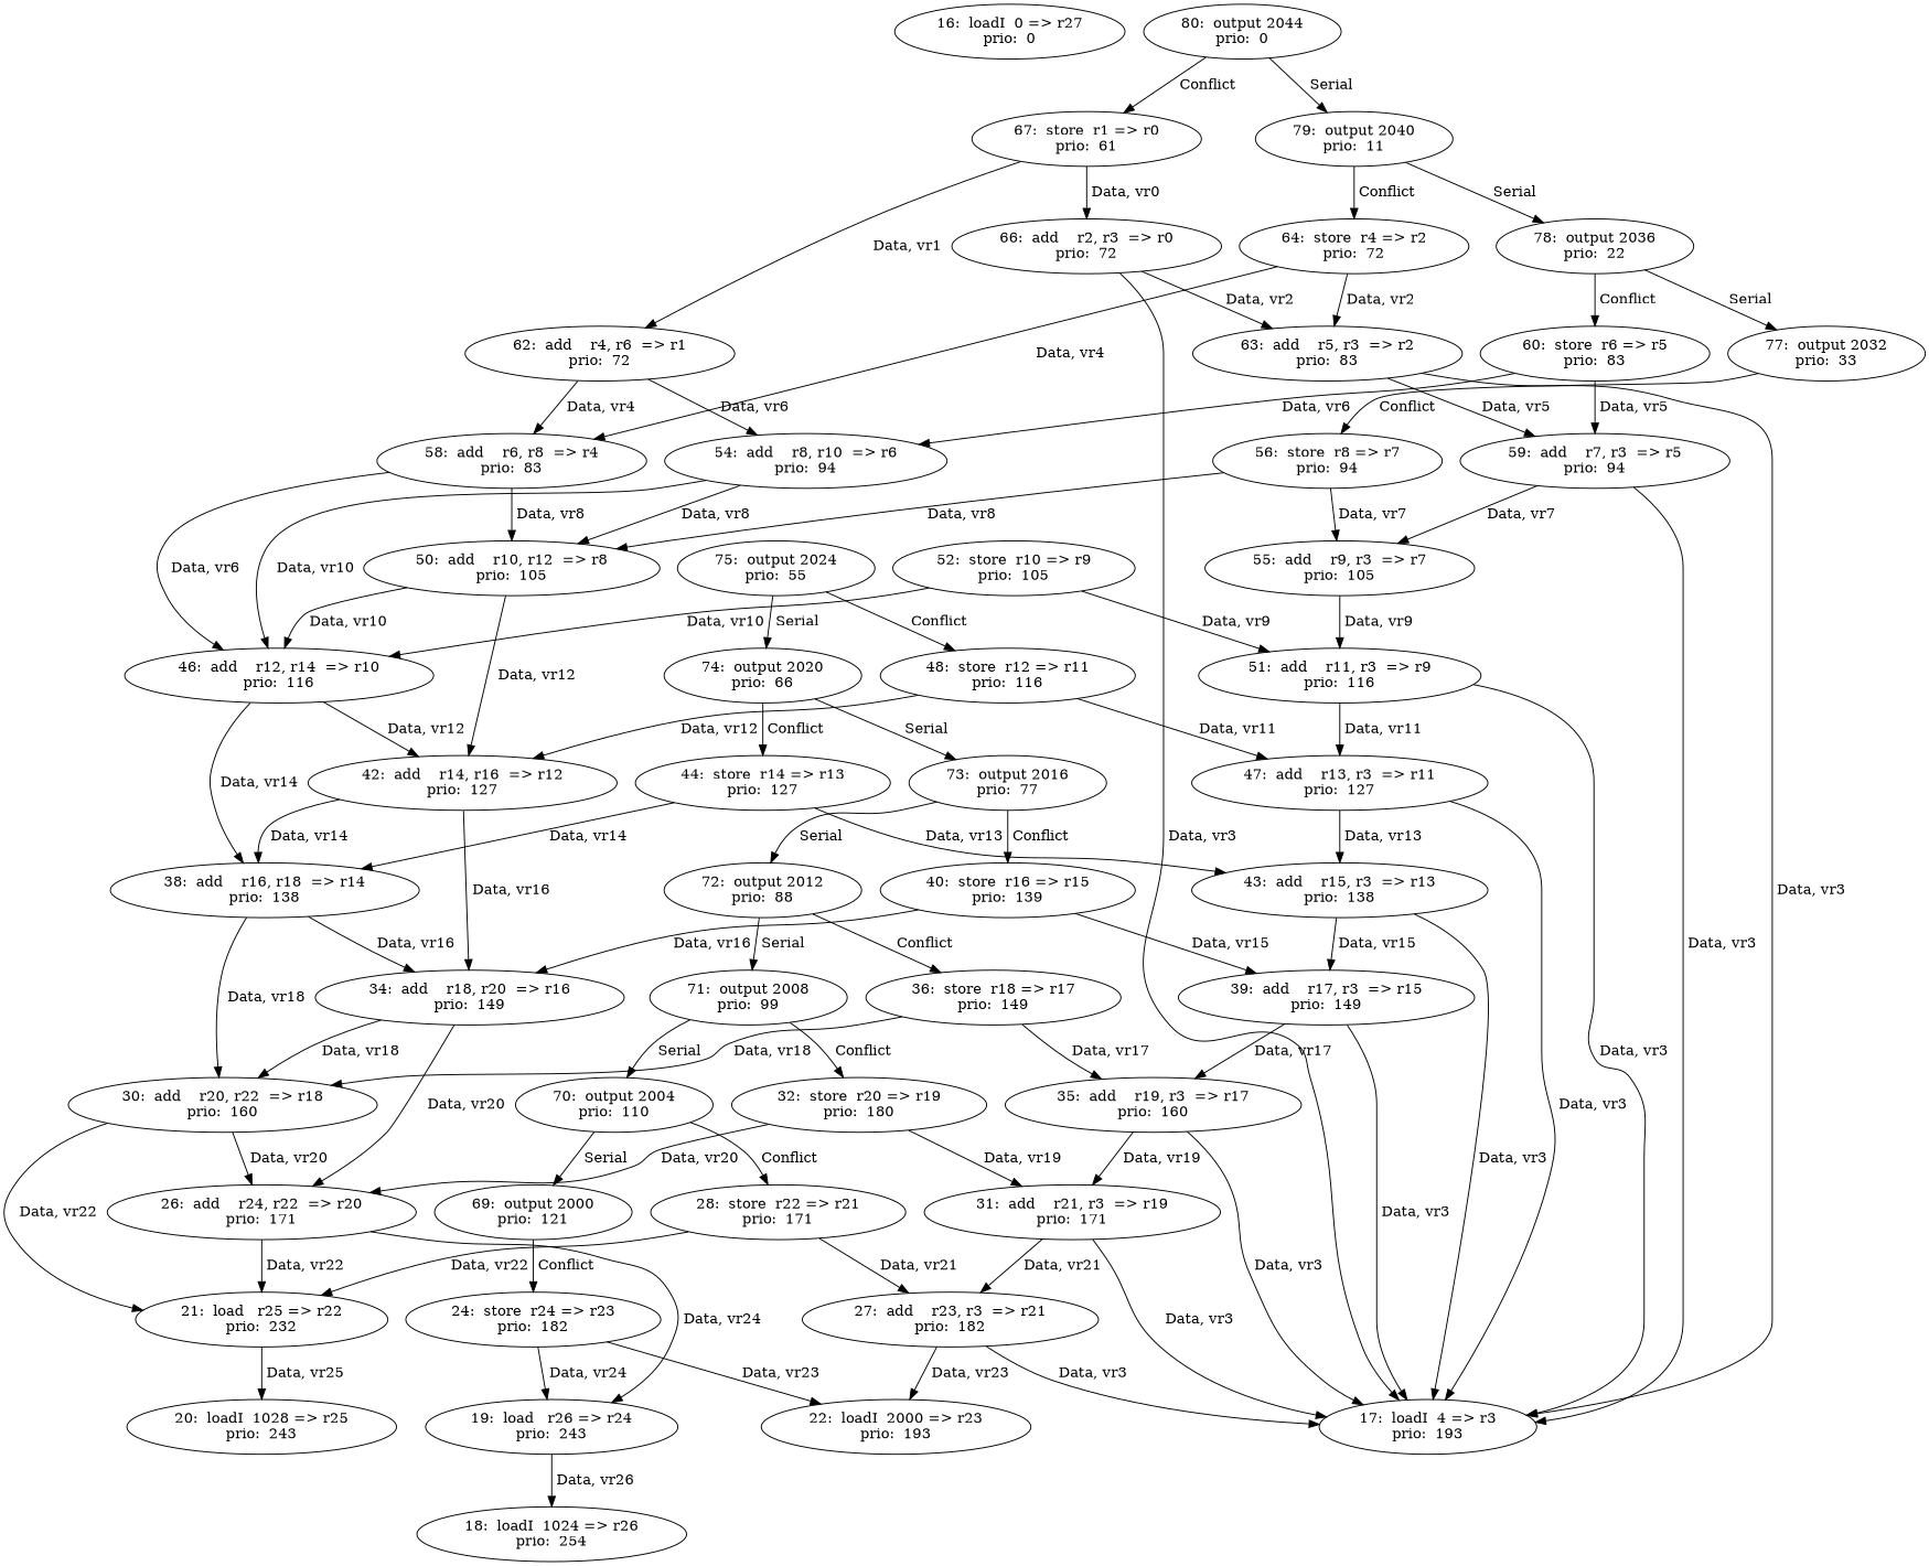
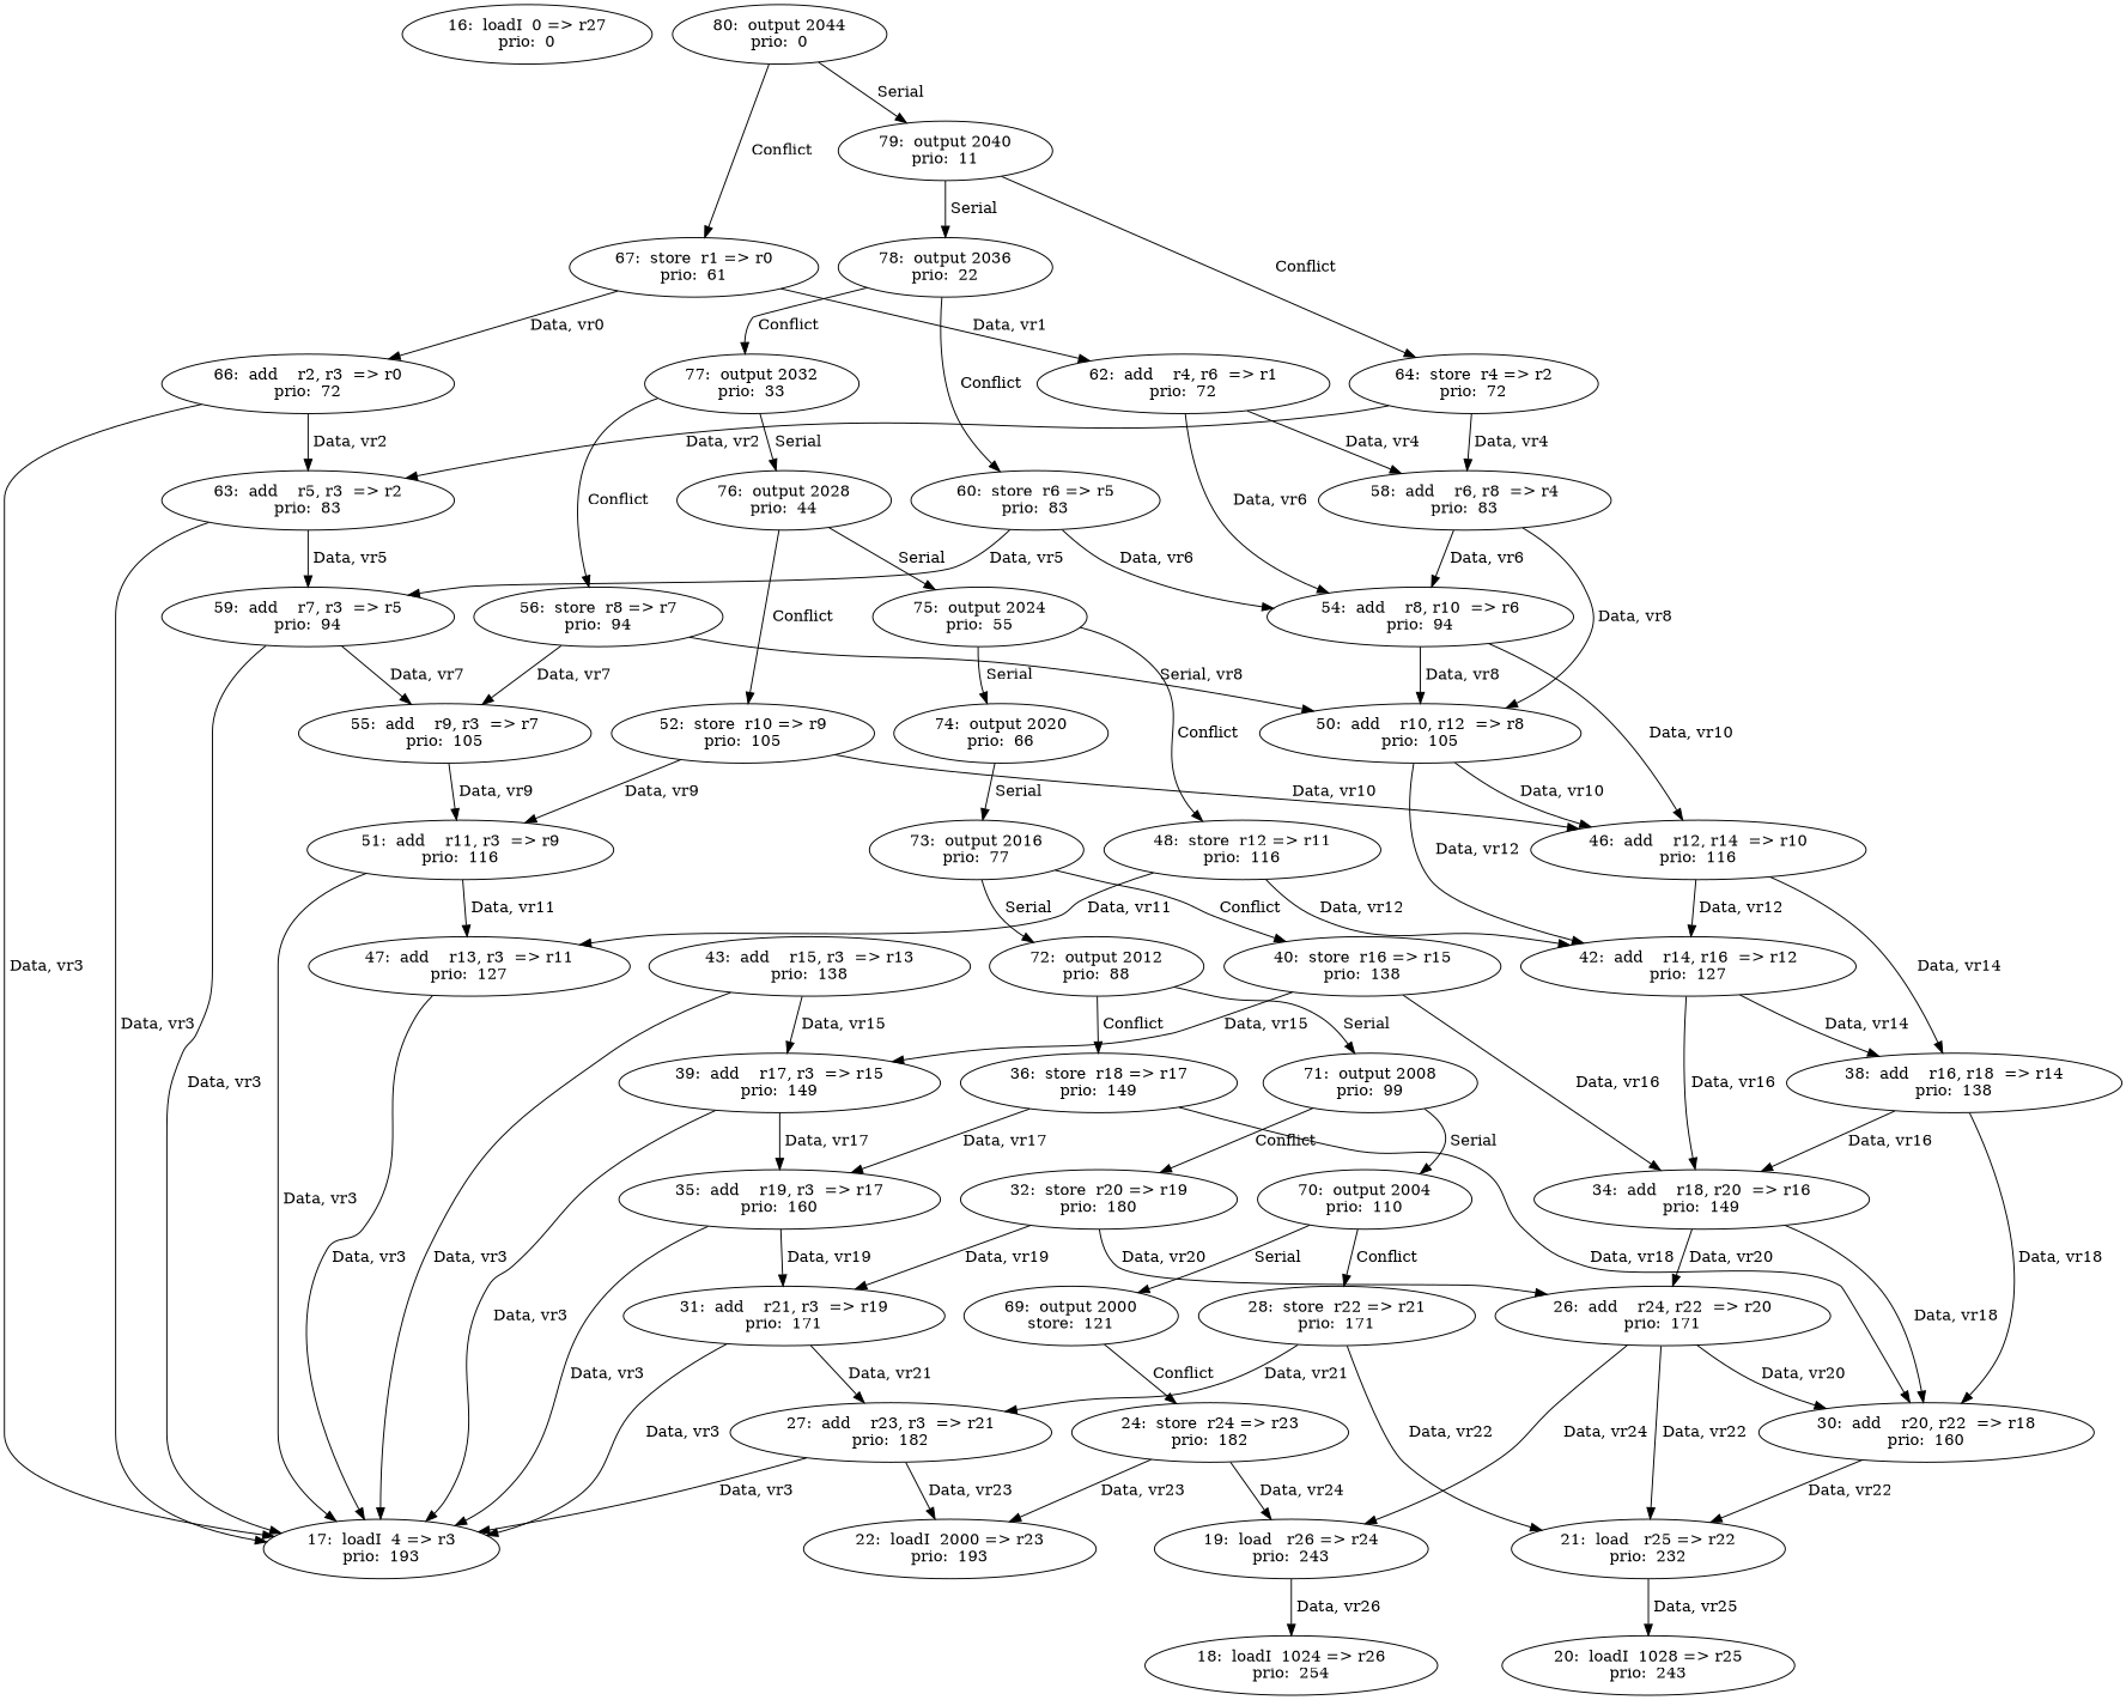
  digraph {
    n1 [label="16:  loadI  0 => r27\nprio:  0"]
    n2 [label="17:  loadI  4 => r3\nprio:  193"]
    n3 [label="18:  loadI  1024 => r26\nprio:  254"]
    n4 [label="19:  load   r26 => r24\nprio:  243"]
    n5 [label="20:  loadI  1028 => r25\nprio:  243"]
    n6 [label="21:  load   r25 => r22\nprio:  232"]
    n7 [label="22:  loadI  2000 => r23\nprio:  193"]
    n8 [label="24:  store  r24 => r23\nprio:  182"]
    n9 [label="26:  add    r24, r22  => r20\nprio:  171"]
    n10 [label="27:  add    r23, r3  => r21\nprio:  182"]
    n11 [label="28:  store  r22 => r21\nprio:  171"]
    n12 [label="30:  add    r20, r22  => r18\nprio:  160"]
    n13 [label="31:  add    r21, r3  => r19\nprio:  171"]
    n14 [label="32:  store  r20 => r19\nprio:  180"]
    n15 [label="34:  add    r18, r20  => r16\nprio:  149"]
    n16 [label="35:  add    r19, r3  => r17\nprio:  160"]
    n17 [label="36:  store  r18 => r17\nprio:  149"]
    n18 [label="38:  add    r16, r18  => r14\nprio:  138"]
    n19 [label="39:  add    r17, r3  => r15\nprio:  149"]
-   n20 [label="40:  store  r16 => r15\nprio:  139"]
+   n20 [label="40:  store  r16 => r15\nprio:  138"]
    n21 [label="42:  add    r14, r16  => r12\nprio:  127"]
    n22 [label="43:  add    r15, r3  => r13\nprio:  138"]
-   n23 [label="44:  store  r14 => r13\nprio:  127"]
    n24 [label="46:  add    r12, r14  => r10\nprio:  116"]
    n25 [label="47:  add    r13, r3  => r11\nprio:  127"]
    n26 [label="48:  store  r12 => r11\nprio:  116"]
    n27 [label="50:  add    r10, r12  => r8\nprio:  105"]
    n28 [label="51:  add    r11, r3  => r9\nprio:  116"]
    n29 [label="52:  store  r10 => r9\nprio:  105"]
    n30 [label="54:  add    r8, r10  => r6\nprio:  94"]
    n31 [label="55:  add    r9, r3  => r7\nprio:  105"]
    n32 [label="56:  store  r8 => r7\nprio:  94"]
    n33 [label="58:  add    r6, r8  => r4\nprio:  83"]
    n34 [label="59:  add    r7, r3  => r5\nprio:  94"]
    n35 [label="60:  store  r6 => r5\nprio:  83"]
    n36 [label="62:  add    r4, r6  => r1\nprio:  72"]
    n37 [label="63:  add    r5, r3  => r2\nprio:  83"]
    n38 [label="64:  store  r4 => r2\nprio:  72"]
    n39 [label="66:  add    r2, r3  => r0\nprio:  72"]
    n40 [label="67:  store  r1 => r0\nprio:  61"]
-   n41 [label="69:  output 2000\nprio:  121"]
+   n41 [label="69:  output 2000\nstore:  121"]
    n42 [label="70:  output 2004\nprio:  110"]
    n43 [label="71:  output 2008\nprio:  99"]
    n44 [label="72:  output 2012\nprio:  88"]
    n45 [label="73:  output 2016\nprio:  77"]
    n46 [label="74:  output 2020\nprio:  66"]
    n47 [label="75:  output 2024\nprio:  55"]
+   n48 [label="76:  output 2028\nprio:  44"]
    n49 [label="77:  output 2032\nprio:  33"]
    n50 [label="78:  output 2036\nprio:  22"]
    n51 [label="79:  output 2040\nprio:  11"]
    n52 [label="80:  output 2044\nprio:  0"]
    n4 -> n3 [label=" Data, vr26"]
    n6 -> n5 [label=" Data, vr25"]
    n8 -> n4 [label=" Data, vr24"]
    n8 -> n7 [label=" Data, vr23"]
    n9 -> n4 [label=" Data, vr24"]
    n9 -> n6 [label=" Data, vr22"]
    n10 -> n2 [label=" Data, vr3"]
    n10 -> n7 [label=" Data, vr23"]
    n11 -> n6 [label=" Data, vr22"]
    n11 -> n10 [label=" Data, vr21"]
    n12 -> n6 [label=" Data, vr22"]
-   n12 -> n9 [label=" Data, vr20"]
+   n9 -> n12 [label=" Data, vr20"]
    n13 -> n2 [label=" Data, vr3"]
    n13 -> n10 [label=" Data, vr21"]
    n14 -> n9 [label=" Data, vr20"]
    n14 -> n13 [label=" Data, vr19"]
    n15 -> n9 [label=" Data, vr20"]
    n15 -> n12 [label=" Data, vr18"]
    n16 -> n2 [label=" Data, vr3"]
    n16 -> n13 [label=" Data, vr19"]
    n17 -> n12 [label=" Data, vr18"]
    n17 -> n16 [label=" Data, vr17"]
    n18 -> n12 [label=" Data, vr18"]
    n18 -> n15 [label=" Data, vr16"]
    n19 -> n2 [label=" Data, vr3"]
    n19 -> n16 [label=" Data, vr17"]
    n20 -> n15 [label=" Data, vr16"]
    n20 -> n19 [label=" Data, vr15"]
    n21 -> n15 [label=" Data, vr16"]
    n21 -> n18 [label=" Data, vr14"]
    n22 -> n2 [label=" Data, vr3"]
    n22 -> n19 [label=" Data, vr15"]
-   n23 -> n18 [label=" Data, vr14"]
-   n23 -> n22 [label=" Data, vr13"]
    n24 -> n18 [label=" Data, vr14"]
    n24 -> n21 [label=" Data, vr12"]
    n25 -> n2 [label=" Data, vr3"]
-   n25 -> n22 [label=" Data, vr13"]
    n26 -> n21 [label=" Data, vr12"]
    n26 -> n25 [label=" Data, vr11"]
    n27 -> n21 [label=" Data, vr12"]
    n27 -> n24 [label=" Data, vr10"]
    n28 -> n2 [label=" Data, vr3"]
    n28 -> n25 [label=" Data, vr11"]
    n29 -> n24 [label=" Data, vr10"]
    n29 -> n28 [label=" Data, vr9"]
    n30 -> n24 [label=" Data, vr10"]
    n30 -> n27 [label=" Data, vr8"]
    n31 -> n28 [label=" Data, vr9"]
-   n32 -> n27 [label=" Data, vr8"]
+   n32 -> n27 [label=" Serial, vr8"]
    n32 -> n31 [label=" Data, vr7"]
    n33 -> n27 [label=" Data, vr8"]
-   n33 -> n24 [label=" Data, vr6"]
+   n33 -> n30 [label=" Data, vr6"]
    n34 -> n2 [label=" Data, vr3"]
    n34 -> n31 [label=" Data, vr7"]
    n35 -> n30 [label=" Data, vr6"]
    n35 -> n34 [label=" Data, vr5"]
    n36 -> n30 [label=" Data, vr6"]
    n36 -> n33 [label=" Data, vr4"]
    n37 -> n2 [label=" Data, vr3"]
    n37 -> n34 [label=" Data, vr5"]
    n38 -> n33 [label=" Data, vr4"]
    n38 -> n37 [label=" Data, vr2"]
    n39 -> n2 [label=" Data, vr3"]
    n39 -> n37 [label=" Data, vr2"]
    n40 -> n36 [label=" Data, vr1"]
    n40 -> n39 [label=" Data, vr0"]
    n41 -> n8 [label=" Conflict "]
    n42 -> n11 [label=" Conflict "]
    n42 -> n41 [label=" Serial "]
    n43 -> n14 [label=" Conflict "]
    n43 -> n42 [label=" Serial "]
    n44 -> n17 [label=" Conflict "]
    n44 -> n43 [label=" Serial "]
    n45 -> n20 [label=" Conflict "]
    n45 -> n44 [label=" Serial "]
-   n46 -> n23 [label=" Conflict "]
    n46 -> n45 [label=" Serial "]
    n47 -> n26 [label=" Conflict "]
    n47 -> n46 [label=" Serial "]
+   n48 -> n29 [label=" Conflict "]
+   n48 -> n47 [label=" Serial "]
    n49 -> n32 [label=" Conflict "]
+   n49 -> n48 [label=" Serial "]
    n50 -> n35 [label=" Conflict "]
-   n50 -> n49 [label=" Serial "]
+   n50 -> n49 [label=" Conflict "]
    n51 -> n38 [label=" Conflict "]
    n51 -> n50 [label=" Serial "]
    n52 -> n40 [label=" Conflict "]
    n52 -> n51 [label=" Serial "]
  }
